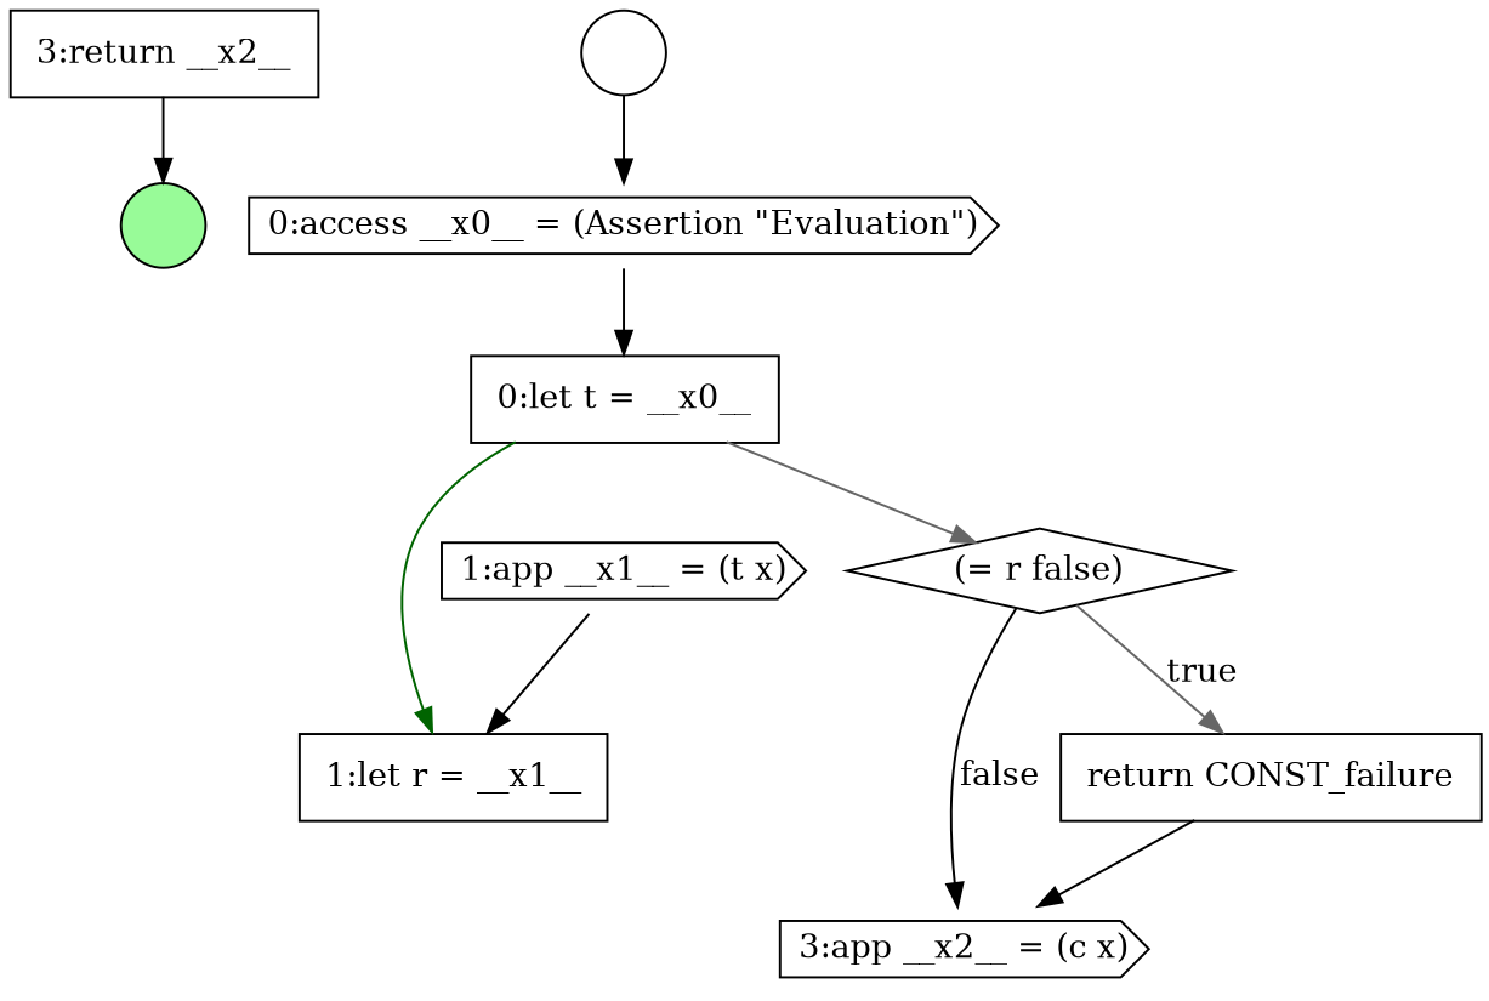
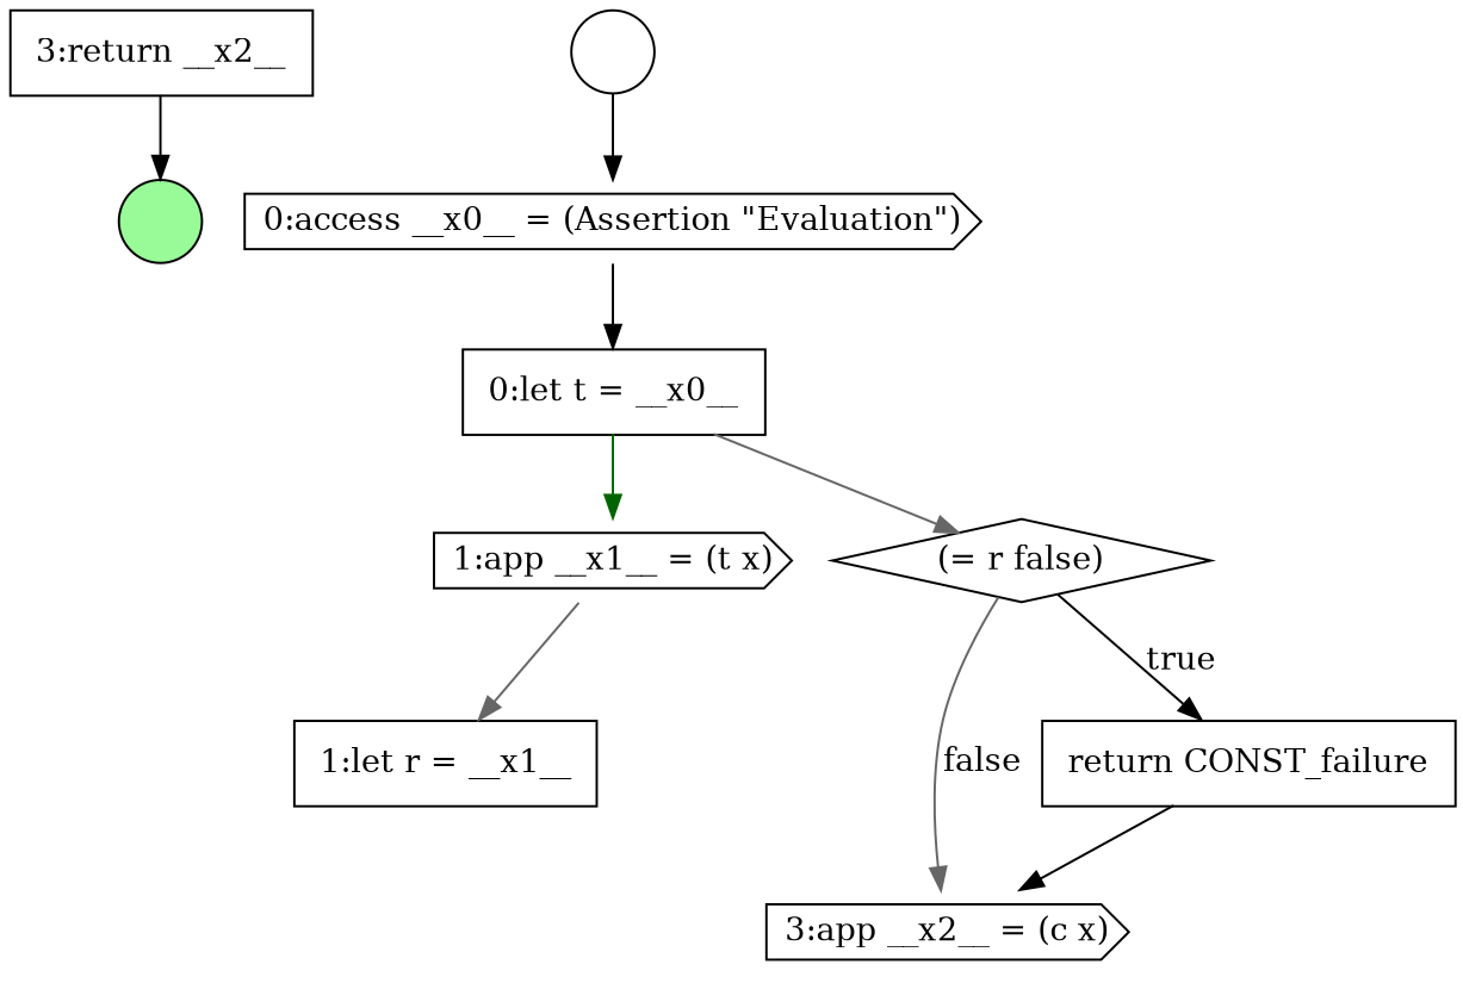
  digraph {
    node [color=black fillcolor=white shape=none style=filled]
    edge [color=black]
    n1 [label=<<font color="black">     <table border="0" cellborder="1" cellspacing="0" cellpadding="10">       <tr><td align="left">3:return __x2__</td></tr>     </table>   </font>> margin=0]
    n2 [fillcolor=palegreen label=" " shape=circle]
    n3 [label=<<font color="black">     <table border="0" cellborder="1" cellspacing="0" cellpadding="10">       <tr><td align="left">1:let r = __x1__</td></tr>     </table>   </font>> margin=0]
    n4 [label=<<font color="black">(= r false)</font>> shape=diamond]
    n5 [label=<<font color="black">3:app __x2__ = (c x)</font>> shape=cds]
    n6 [label=<<font color="black">     <table border="0" cellborder="1" cellspacing="0" cellpadding="10">       <tr><td align="left">return CONST_failure</td></tr>     </table>   </font>> margin=0]
    n7 [label=<<font color="black">0:access __x0__ = (Assertion &quot;Evaluation&quot;)</font>> shape=cds]
    n8 [label=<<font color="black">     <table border="0" cellborder="1" cellspacing="0" cellpadding="10">       <tr><td align="left">0:let t = __x0__</td></tr>     </table>   </font>> margin=0]
    n9 [label=<<font color="black">1:app __x1__ = (t x)</font>> shape=cds]
    n10 [label=" " shape=circle]
    n1 -> n2
-   n4 -> n5 [label=<<font color="black">false</font>>]
-   n4 -> n6 [color=gray40 label=<<font color="black">true</font>>]
+   n4 -> n5 [color=gray40 label=<<font color="black">false</font>>]
+   n4 -> n6 [label=<<font color="black">true</font>>]
    n6 -> n5
    n7 -> n8
    n8 -> n4 [color=gray40]
-   n8 -> n3 [color=darkgreen]
-   n9 -> n3
+   n8 -> n9 [color=darkgreen]
+   n9 -> n3 [color=gray40]
    n10 -> n7
  }
